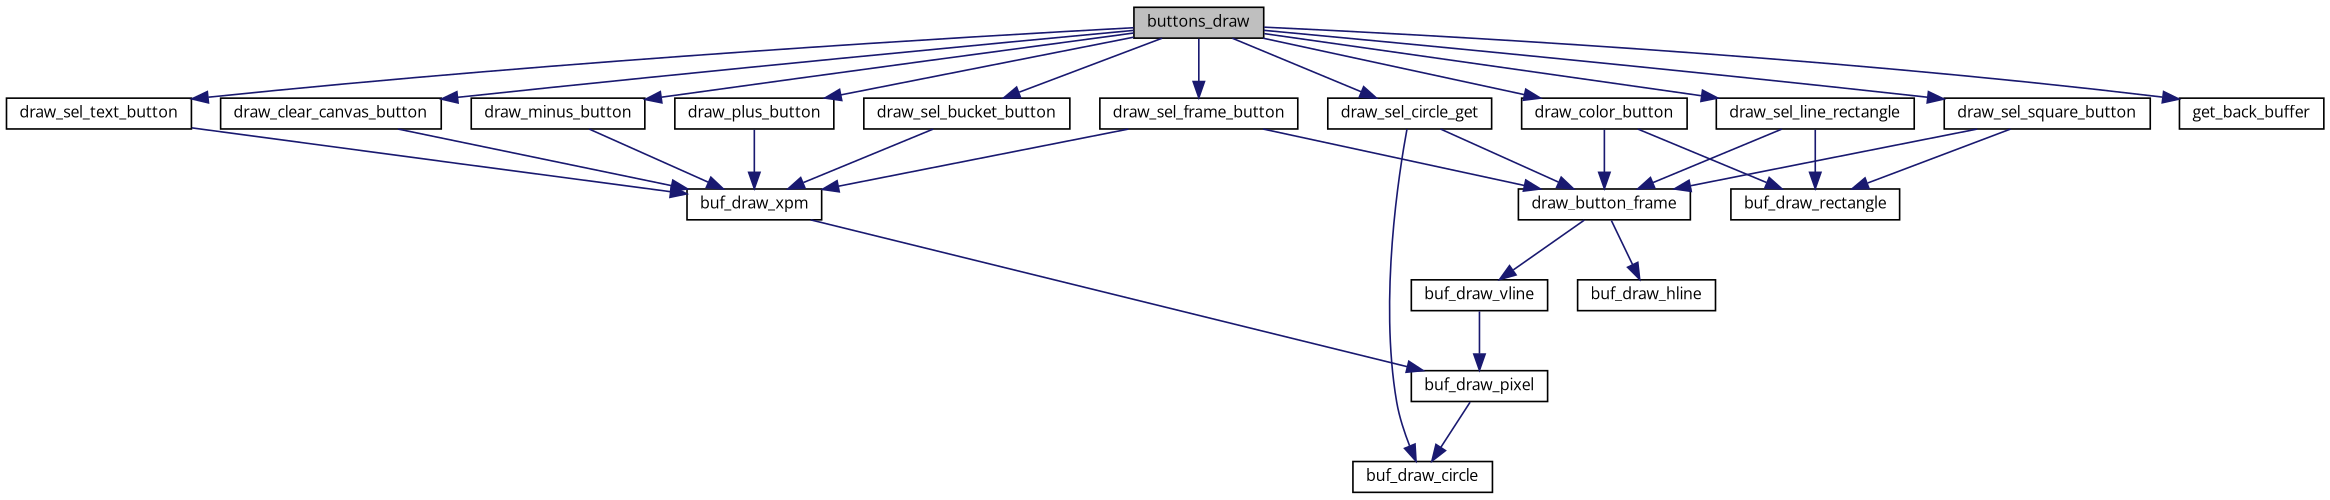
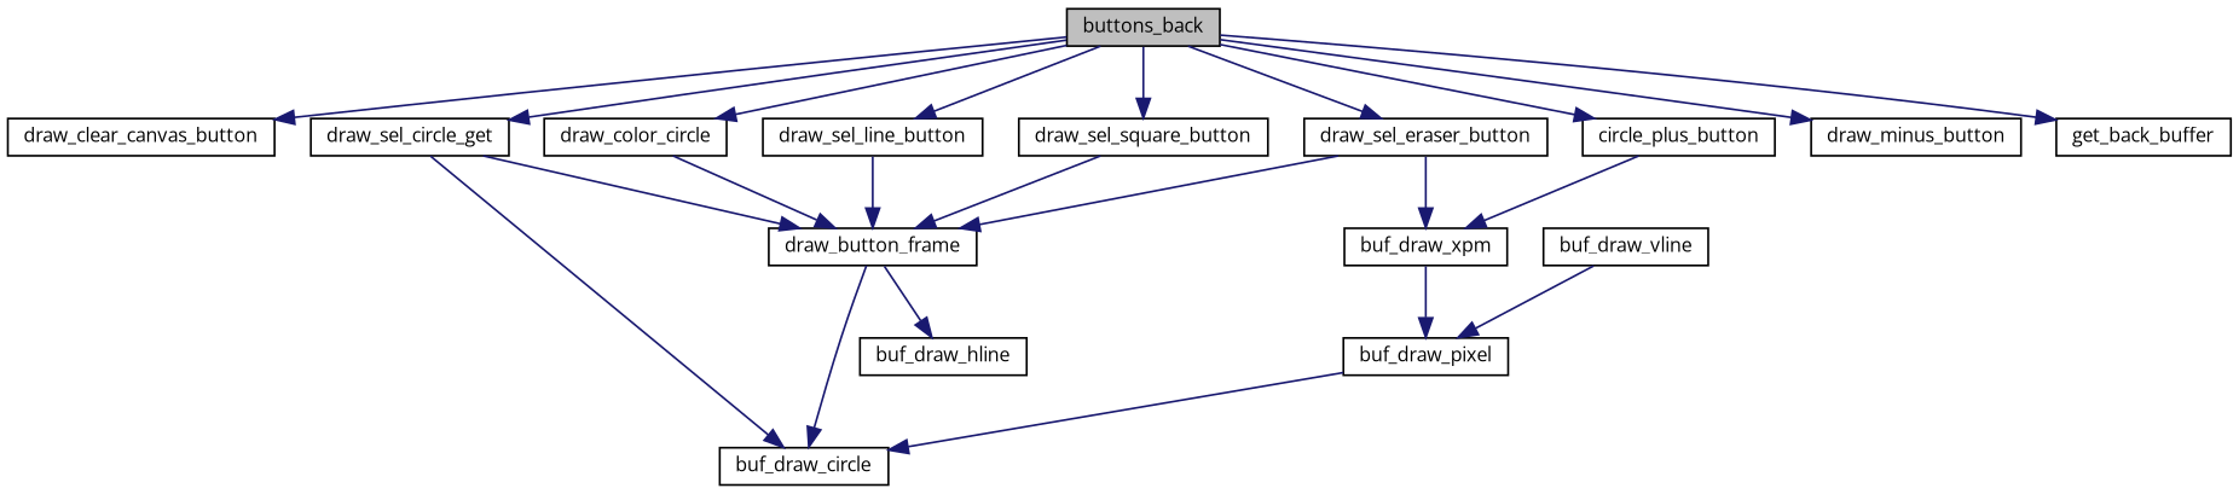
  digraph {
    fontname="Open Sans"
    rankdir=TB
    node [color=black fillcolor=white fontname="Open Sans" fontsize=10 shape=record style=filled]
    edge [color=midnightblue fontname="Open Sans" fontsize=10 labelfontname=Helvetica labelfontsize=10 style=solid]
-   n1 [fillcolor=grey75 fontcolor=black height=0.2 label=buttons_draw width=0.4]
+   n1 [fillcolor=grey75 fontcolor=black height=0.2 label=buttons_back width=0.4]
    n2 [height=0.2 label=draw_clear_canvas_button width=0.4]
-   n3 [height=0.2 label=draw_color_button width=0.4]
+   n3 [height=0.2 label=draw_color_circle width=0.4]
    n4 [height=0.2 label=draw_minus_button width=0.4]
-   n5 [height=0.2 label=draw_plus_button width=0.4]
-   n6 [height=0.2 label=draw_sel_bucket_button width=0.4]
+   n5 [height=0.2 label=circle_plus_button width=0.4]
    n7 [height=0.2 label=draw_sel_circle_get width=0.4]
-   n8 [height=0.2 label=draw_sel_frame_button width=0.4]
-   n9 [height=0.2 label=draw_sel_line_rectangle width=0.4]
+   n8 [height=0.2 label=draw_sel_eraser_button width=0.4]
+   n9 [height=0.2 label=draw_sel_line_button width=0.4]
    n10 [height=0.2 label=draw_sel_square_button width=0.4]
-   n11 [height=0.2 label=draw_sel_text_button width=0.4]
    n12 [height=0.2 label=get_back_buffer width=0.4]
    n13 [height=0.2 label=buf_draw_xpm width=0.4]
-   n14 [height=0.2 label=buf_draw_rectangle width=0.4]
    n15 [height=0.2 label=draw_button_frame width=0.4]
    n16 [height=0.2 label=buf_draw_circle width=0.4]
    n17 [height=0.2 label=buf_draw_pixel width=0.4]
    n18 [height=0.2 label=buf_draw_hline width=0.4]
    n19 [height=0.2 label=buf_draw_vline width=0.4]
    n1 -> n2
    n1 -> n3
    n1 -> n4
    n1 -> n5
-   n1 -> n6
    n1 -> n7
    n1 -> n8
    n1 -> n9
    n1 -> n10
-   n1 -> n11
    n1 -> n12
-   n2 -> n13
-   n3 -> n14
    n3 -> n15
-   n4 -> n13
    n5 -> n13
-   n6 -> n13
    n7 -> n15
    n7 -> n16
    n8 -> n13
    n8 -> n15
-   n9 -> n14
    n9 -> n15
-   n10 -> n14
    n10 -> n15
-   n11 -> n13
    n13 -> n17
    n15 -> n18
-   n15 -> n19
+   n15 -> n16
    n17 -> n16
    n19 -> n17
  }
